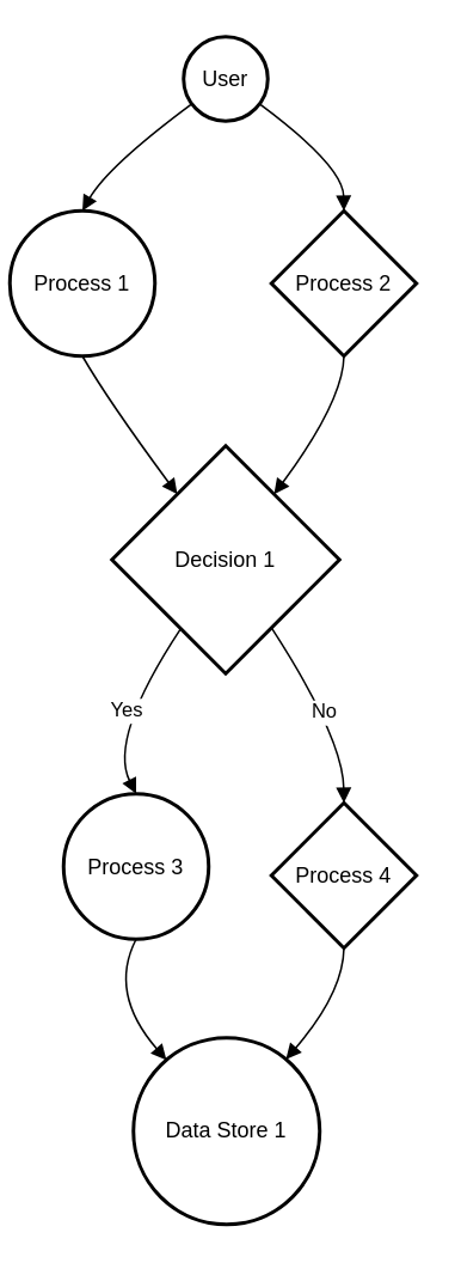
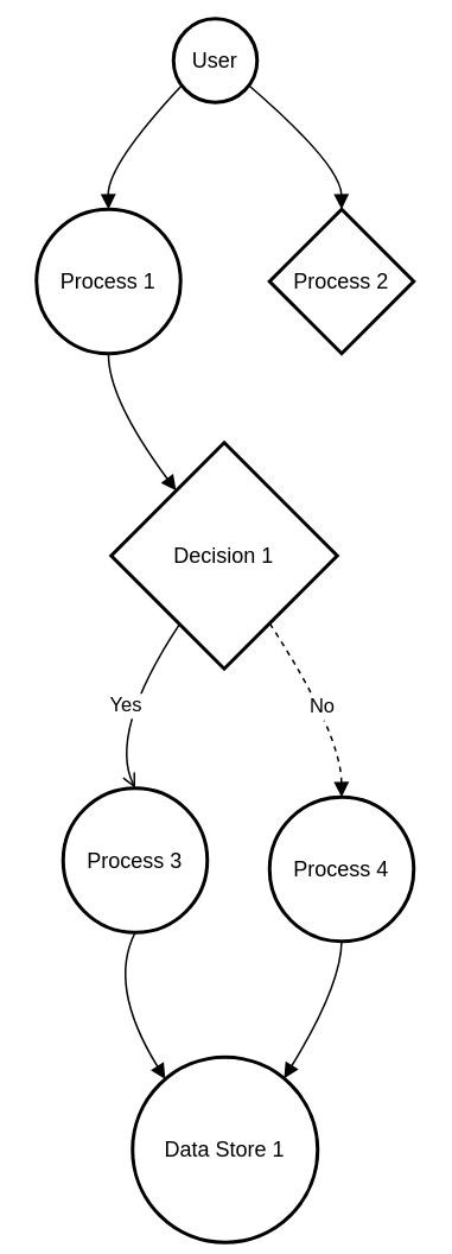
  <mxCell id="0" />
  <mxCell id="1" parent="0" />
- <mxCell id="2" value="User" style="ellipse;aspect=fixed;strokeWidth=2;whiteSpace=wrap;" vertex="1" parent="1"><mxGeometry x="102" y="20" width="47" height="47" as="geometry" /></mxCell>
- <mxCell id="3" value="Process 1" style="ellipse;aspect=fixed;strokeWidth=2;whiteSpace=wrap;" vertex="1" parent="1"><mxGeometry x="5" y="117" width="81" height="81" as="geometry" /></mxCell>
+ <mxCell id="2" value="User" style="ellipse;aspect=fixed;strokeWidth=2;whiteSpace=wrap;" vertex="1" parent="1"><mxGeometry x="97" y="10" width="47" height="47" as="geometry" /></mxCell>
+ <mxCell id="3" value="Process 1" style="ellipse;aspect=fixed;strokeWidth=2;whiteSpace=wrap;" vertex="1" parent="1"><mxGeometry x="20" y="117" width="81" height="81" as="geometry" /></mxCell>
  <mxCell id="4" value="Process 2" style="rhombus;aspect=fixed;strokeWidth=2;whiteSpace=wrap;" vertex="1" parent="1"><mxGeometry x="151" y="117" width="81" height="81" as="geometry" /></mxCell>
  <mxCell id="5" value="Decision 1" style="rhombus;strokeWidth=2;whiteSpace=wrap;" vertex="1" parent="1"><mxGeometry x="62" y="248" width="127" height="127" as="geometry" /></mxCell>
  <mxCell id="6" value="Process 3" style="ellipse;aspect=fixed;strokeWidth=2;whiteSpace=wrap;" vertex="1" parent="1"><mxGeometry x="35" y="442" width="81" height="81" as="geometry" /></mxCell>
- <mxCell id="7" value="Process 4" style="rhombus;aspect=fixed;strokeWidth=2;whiteSpace=wrap;" vertex="1" parent="1"><mxGeometry x="151" y="447" width="81" height="81" as="geometry" /></mxCell>
- <mxCell id="8" value="Data Store 1" style="ellipse;aspect=fixed;strokeWidth=2;whiteSpace=wrap;" vertex="1" parent="1"><mxGeometry x="74" y="578" width="104" height="104" as="geometry" /></mxCell>
+ <mxCell id="7" value="Process 4" style="ellipse;aspect=fixed;strokeWidth=2;whiteSpace=wrap;" vertex="1" parent="1"><mxGeometry x="151" y="447" width="81" height="81" as="geometry" /></mxCell>
+ <mxCell id="8" value="Data Store 1" style="ellipse;aspect=fixed;strokeWidth=2;whiteSpace=wrap;" vertex="1" parent="1"><mxGeometry x="74" y="593" width="104" height="104" as="geometry" /></mxCell>
  <mxCell id="9" value="" style="curved=1;startArrow=none;endArrow=block;exitX=0.01;exitY=0.87;entryX=0.5;entryY=0;" edge="1" parent="1" source="2" target="3"><mxGeometry relative="1" as="geometry"><Array as="points"><mxPoint x="60" y="92" /></Array></mxGeometry></mxCell>
  <mxCell id="10" value="" style="curved=1;startArrow=none;endArrow=block;exitX=1;exitY=0.87;entryX=0.5;entryY=0;" edge="1" parent="1" source="2" target="4"><mxGeometry relative="1" as="geometry"><Array as="points"><mxPoint x="191" y="92" /></Array></mxGeometry></mxCell>
  <mxCell id="11" value="" style="curved=1;startArrow=none;endArrow=block;exitX=0.5;exitY=0.99;entryX=0.13;entryY=0;" edge="1" parent="1" source="3" target="5"><mxGeometry relative="1" as="geometry"><Array as="points"><mxPoint x="60" y="223" /></Array></mxGeometry></mxCell>
- <mxCell id="12" value="" style="curved=1;startArrow=none;endArrow=block;exitX=0.5;exitY=0.99;entryX=0.87;entryY=0;" edge="1" parent="1" source="4" target="5"><mxGeometry relative="1" as="geometry"><Array as="points"><mxPoint x="191" y="223" /></Array></mxGeometry></mxCell>
- <mxCell id="13" value="Yes" style="curved=1;startArrow=none;endArrow=block;exitX=0.18;exitY=0.99;entryX=0.5;entryY=0;" edge="1" parent="1" source="5" target="6"><mxGeometry relative="1" as="geometry"><Array as="points"><mxPoint x="60" y="411" /></Array></mxGeometry></mxCell>
- <mxCell id="14" value="No" style="curved=1;startArrow=none;endArrow=block;exitX=0.83;exitY=0.99;entryX=0.5;entryY=0;" edge="1" parent="1" source="5" target="7"><mxGeometry relative="1" as="geometry"><Array as="points"><mxPoint x="191" y="411" /></Array></mxGeometry></mxCell>
+ <mxCell id="13" value="Yes" style="curved=1;startArrow=none;endArrow=open;exitX=0.18;exitY=0.99;entryX=0.5;entryY=0;" edge="1" parent="1" source="5" target="6"><mxGeometry relative="1" as="geometry"><Array as="points"><mxPoint x="60" y="411" /></Array></mxGeometry></mxCell>
+ <mxCell id="14" value="No" style="curved=1;startArrow=none;endArrow=block;exitX=0.83;exitY=0.99;entryX=0.5;entryY=0;dashed=1;" edge="1" parent="1" source="5" target="7"><mxGeometry relative="1" as="geometry"><Array as="points"><mxPoint x="191" y="411" /></Array></mxGeometry></mxCell>
  <mxCell id="15" value="" style="curved=1;startArrow=none;endArrow=block;exitX=0.5;exitY=1;entryX=0.07;entryY=0;" edge="1" parent="1" source="6" target="8"><mxGeometry relative="1" as="geometry"><Array as="points"><mxPoint x="60" y="553" /></Array></mxGeometry></mxCell>
  <mxCell id="16" value="" style="curved=1;startArrow=none;endArrow=block;exitX=0.5;exitY=1;entryX=0.92;entryY=0;" edge="1" parent="1" source="7" target="8"><mxGeometry relative="1" as="geometry"><Array as="points"><mxPoint x="191" y="553" /></Array></mxGeometry></mxCell>
